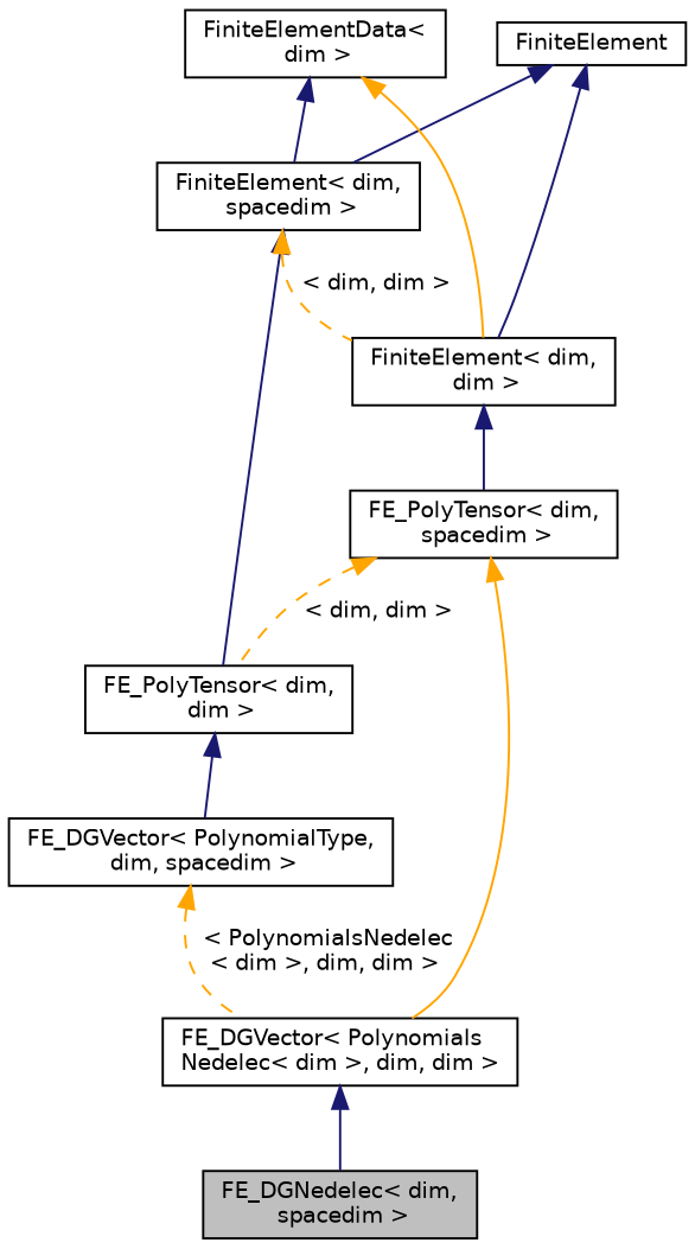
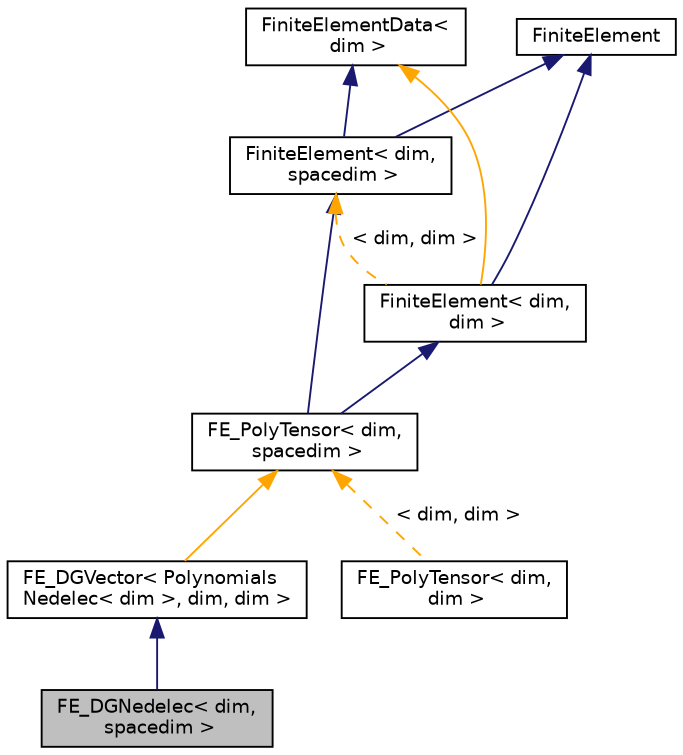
  digraph {
    node [color=black fillcolor=white fontname=Helvetica fontsize=10 shape=record style=filled]
    edge [color=midnightblue dir=back fontname=Helvetica fontsize=10 labelfontname=Helvetica labelfontsize=10 style=solid]
    n1 [fillcolor=grey75 fontcolor=black height=0.2 label="FE_DGNedelec\< dim,\l spacedim \>" width=0.4]
    n2 [height=0.2 label="FE_DGVector\< Polynomials\lNedelec\< dim \>, dim, dim \>" width=0.4]
    n3 [height=0.2 label="FE_PolyTensor\< dim,\l spacedim \>" width=0.4]
    n4 [height=0.2 label="FE_PolyTensor\< dim,\l dim \>" width=0.4]
-   n5 [height=0.2 label="FE_DGVector\< PolynomialType,\l dim, spacedim \>" width=0.4]
    n6 [height=0.2 label="FiniteElement\< dim,\l dim \>" width=0.4]
    n7 [height=0.2 label=FiniteElement width=0.4]
    n8 [height=0.2 label="FiniteElement\< dim,\l spacedim \>" width=0.4]
    n9 [height=0.2 label="FiniteElementData\<\l dim \>" width=0.4]
    n2 -> n1
    n3 -> n2 [color=orange]
    n3 -> n4 [color=orange label=" \< dim, dim \>" style=dashed]
-   n4 -> n5
-   n5 -> n2 [color=orange label=" \< PolynomialsNedelec\l\< dim \>, dim, dim \>" style=dashed]
    n6 -> n3
    n7 -> n6
    n7 -> n8
-   n8 -> n4
+   n8 -> n3
    n8 -> n6 [color=orange label=" \< dim, dim \>" style=dashed]
    n9 -> n6 [color=orange]
    n9 -> n8
  }
